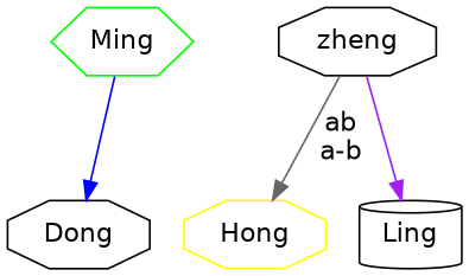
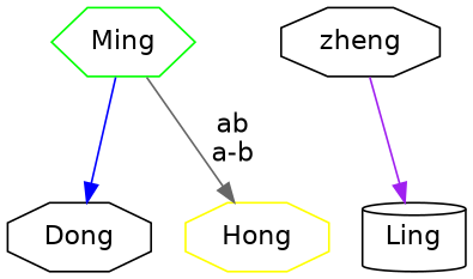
  digraph {
    fontname="DejaVu Sans"
    node [fontname="DejaVu Sans" shape=octagon]
    edge [fontname="DejaVu Sans"]
    n1 [color=green label=Ming shape=hexagon]
    n2 [color=yellow label=Hong]
    n3 [label=Dong]
    n4 [label=Ling shape=cylinder]
    n5 [label=zheng]
-   n5 -> n2 [color=gray40 label="ab\na-b"]
+   n1 -> n2 [color=gray40 label="ab\na-b"]
    n1 -> n3 [color=blue]
    n5 -> n4 [color=purple]
  }
